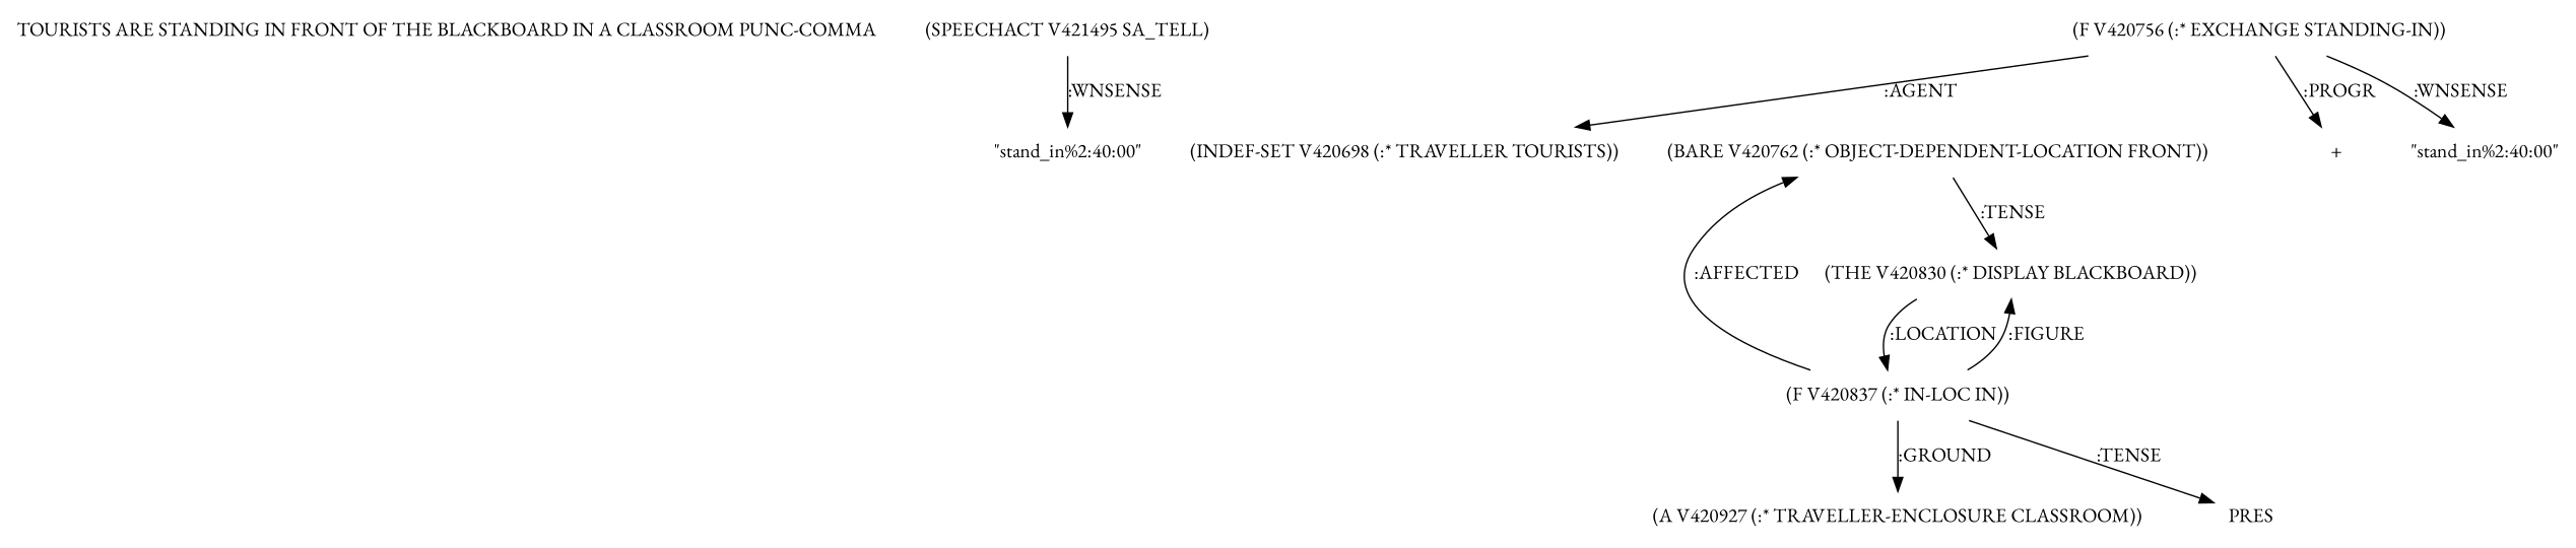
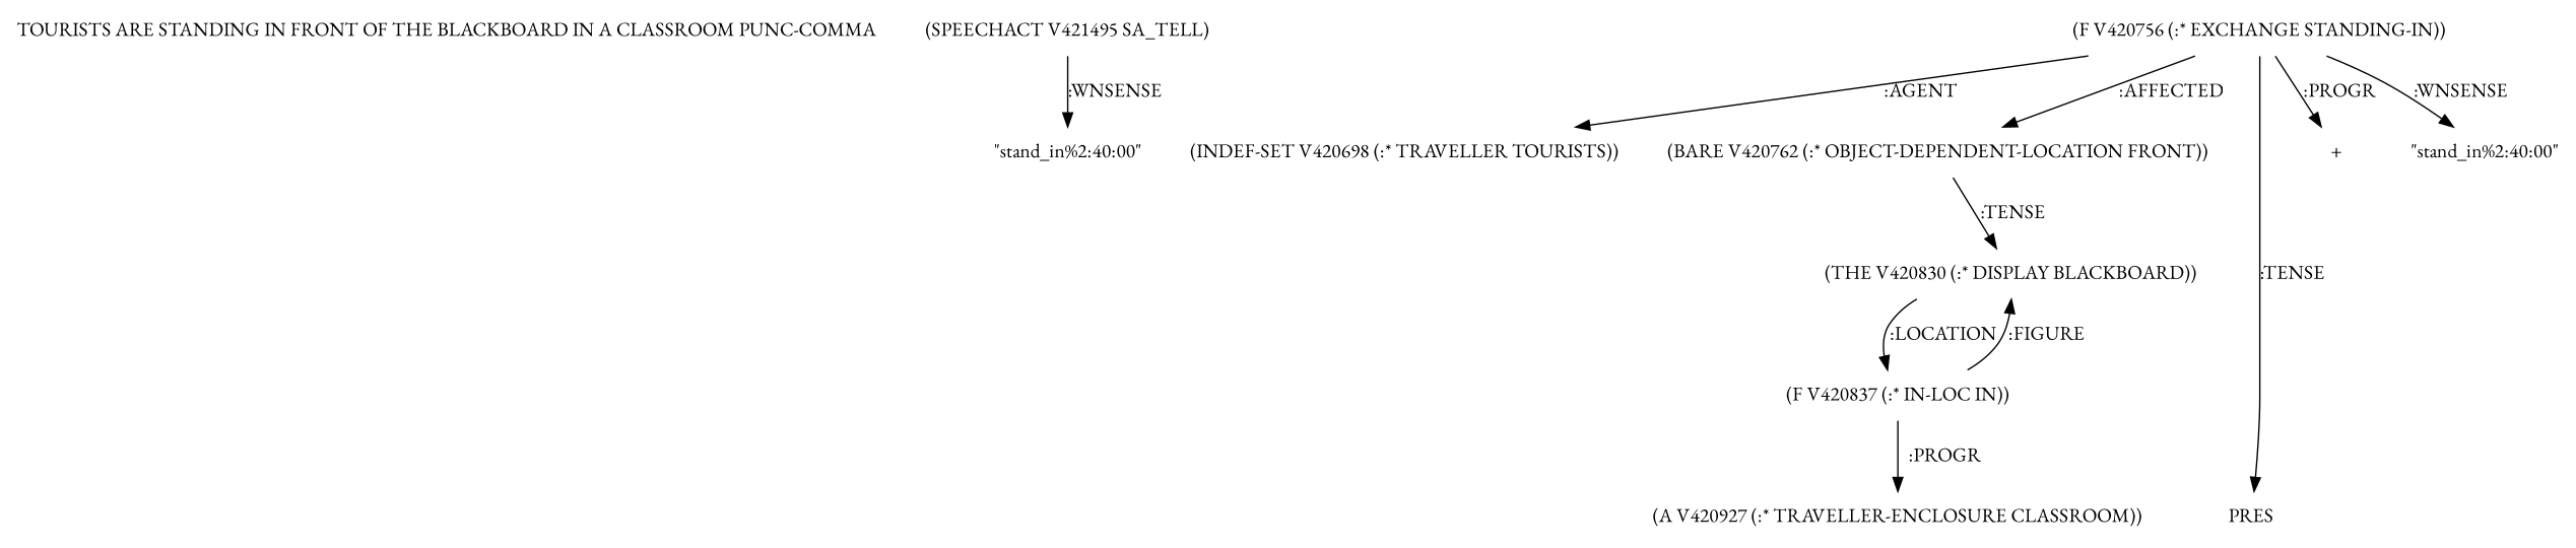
  digraph {
    fontname="EB Garamond"
    node [fontname="EB Garamond" shape=none]
    edge [fontname="EB Garamond"]
    "TOURISTS ARE STANDING IN FRONT OF THE BLACKBOARD IN A CLASSROOM PUNC-COMMA"
    n2 [label="(SPEECHACT V421495 SA_TELL)"]
    n3 [label="\"stand_in%2:40:00\""]
    n4 [label="(F V420756 (:* EXCHANGE STANDING-IN))"]
    n5 [label="(INDEF-SET V420698 (:* TRAVELLER TOURISTS))"]
    n6 [label="(BARE V420762 (:* OBJECT-DEPENDENT-LOCATION FRONT))"]
    n7 [label=PRES]
    n8 [label="+"]
    n9 [label="\"stand_in%2:40:00\""]
    n10 [label="(THE V420830 (:* DISPLAY BLACKBOARD))"]
    n11 [label="(F V420837 (:* IN-LOC IN))"]
    n12 [label="(A V420927 (:* TRAVELLER-ENCLOSURE CLASSROOM))"]
    n2 -> n3 [label=":WNSENSE"]
    n4 -> n5 [label=":AGENT"]
-   n11 -> n6 [label=":AFFECTED"]
-   n11 -> n7 [label=":TENSE"]
+   n4 -> n6 [label=":AFFECTED"]
+   n4 -> n7 [label=":TENSE"]
    n4 -> n8 [label=":PROGR"]
    n4 -> n9 [label=":WNSENSE"]
    n6 -> n10 [label=":TENSE"]
    n10 -> n11 [label=":LOCATION"]
    n11 -> n10 [label=":FIGURE"]
-   n11 -> n12 [label=":GROUND"]
+   n11 -> n12 [label=":PROGR"]
  }
